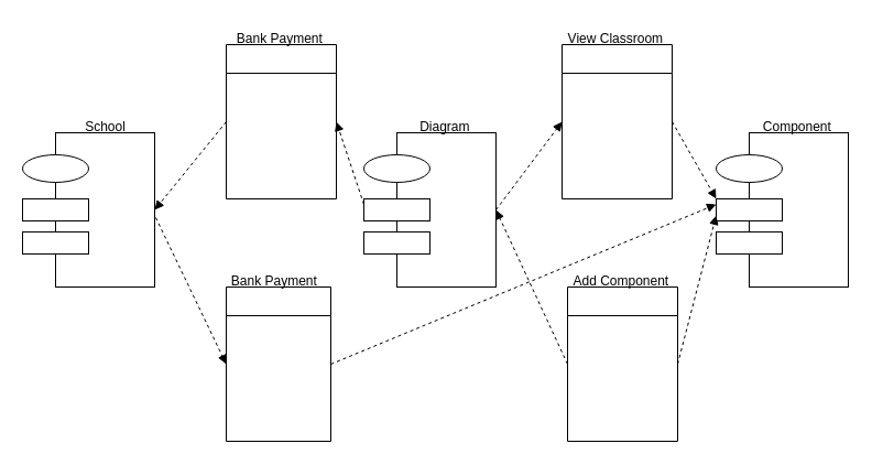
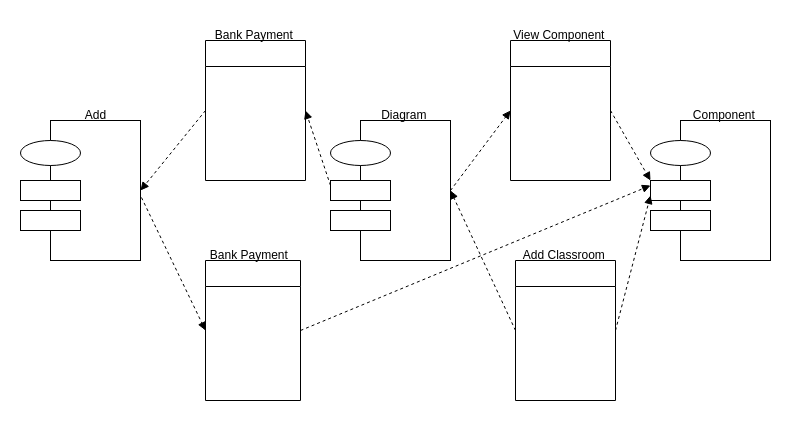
  <mxCell id="0" />
  <mxCell id="1" parent="0" />
  <mxCell id="2" value="" style="fontStyle=0;html=1;whiteSpace=wrap;" vertex="1" parent="1"><mxGeometry x="360" y="120" width="90" height="140" as="geometry" /></mxCell>
  <mxCell id="3" value="" style="fontStyle=1;whiteSpace=wrap;html=1;" vertex="1" parent="1"><mxGeometry x="330" y="180" width="60" height="20" as="geometry" /></mxCell>
  <mxCell id="4" value="" style="fontStyle=1;whiteSpace=wrap;html=1;" vertex="1" parent="1"><mxGeometry x="330" y="210" width="60" height="20" as="geometry" /></mxCell>
  <mxCell id="5" value="" style="ellipse;html=1;whiteSpace=wrap;" vertex="1" parent="1"><mxGeometry x="330" y="140" width="60" height="25" as="geometry" /></mxCell>
  <mxCell id="6" value="" style="fontStyle=0;html=1;whiteSpace=wrap;" vertex="1" parent="1"><mxGeometry x="680" y="120" width="90" height="140" as="geometry" /></mxCell>
  <mxCell id="7" value="" style="fontStyle=1;whiteSpace=wrap;html=1;" vertex="1" parent="1"><mxGeometry x="650" y="180" width="60" height="20" as="geometry" /></mxCell>
  <mxCell id="8" value="" style="fontStyle=1;whiteSpace=wrap;html=1;" vertex="1" parent="1"><mxGeometry x="650" y="210" width="60" height="20" as="geometry" /></mxCell>
  <mxCell id="9" value="" style="ellipse;html=1;whiteSpace=wrap;" vertex="1" parent="1"><mxGeometry x="650" y="140" width="60" height="25" as="geometry" /></mxCell>
  <mxCell id="10" value="Diagram&amp;nbsp;" style="text;html=1;align=center;verticalAlign=middle;resizable=0;points=[];autosize=1;strokeColor=none;fillColor=none;" vertex="1" parent="1"><mxGeometry x="370" y="100" width="70" height="30" as="geometry" /></mxCell>
  <mxCell id="11" value="Component&amp;nbsp;" style="text;html=1;align=center;verticalAlign=middle;resizable=0;points=[];autosize=1;strokeColor=none;fillColor=none;" vertex="1" parent="1"><mxGeometry x="685" y="100" width="80" height="30" as="geometry" /></mxCell>
  <mxCell id="12" value="" style="swimlane;fontStyle=0;childLayout=stackLayout;horizontal=1;startSize=26;fillColor=none;horizontalStack=0;resizeParent=1;resizeParentMax=0;resizeLast=0;collapsible=1;marginBottom=0;whiteSpace=wrap;html=1;" vertex="1" parent="1"><mxGeometry x="510" y="40" width="100" height="140" as="geometry"><mxRectangle x="240" y="240" width="80" height="30" as="alternateBounds" /></mxGeometry></mxCell>
- <mxCell id="13" value="View Classroom&amp;nbsp;" style="text;html=1;align=center;verticalAlign=middle;resizable=0;points=[];autosize=1;strokeColor=none;fillColor=none;" vertex="1" parent="1"><mxGeometry x="505" y="20" width="110" height="30" as="geometry" /></mxCell>
+ <mxCell id="13" value="View Component&amp;nbsp;" style="text;html=1;align=center;verticalAlign=middle;resizable=0;points=[];autosize=1;strokeColor=none;fillColor=none;" vertex="1" parent="1"><mxGeometry x="505" y="20" width="110" height="30" as="geometry" /></mxCell>
  <mxCell id="14" value="" style="swimlane;fontStyle=0;childLayout=stackLayout;horizontal=1;startSize=26;fillColor=none;horizontalStack=0;resizeParent=1;resizeParentMax=0;resizeLast=0;collapsible=1;marginBottom=0;whiteSpace=wrap;html=1;" vertex="1" parent="1"><mxGeometry x="515" y="260" width="100" height="140" as="geometry"><mxRectangle x="240" y="240" width="80" height="30" as="alternateBounds" /></mxGeometry></mxCell>
- <mxCell id="15" value="Add Component&amp;nbsp;" style="text;html=1;align=center;verticalAlign=middle;resizable=0;points=[];autosize=1;strokeColor=none;fillColor=none;" vertex="1" parent="1"><mxGeometry x="510" y="240" width="110" height="30" as="geometry" /></mxCell>
+ <mxCell id="15" value="Add Classroom&amp;nbsp;" style="text;html=1;align=center;verticalAlign=middle;resizable=0;points=[];autosize=1;strokeColor=none;fillColor=none;" vertex="1" parent="1"><mxGeometry x="510" y="240" width="110" height="30" as="geometry" /></mxCell>
  <mxCell id="16" value="" style="html=1;verticalAlign=bottom;labelBackgroundColor=none;endArrow=block;endFill=1;dashed=1;rounded=0;exitX=1;exitY=0.5;exitDx=0;exitDy=0;entryX=0;entryY=0.5;entryDx=0;entryDy=0;" edge="1" parent="1" source="2" target="12"><mxGeometry width="160" relative="1" as="geometry"><mxPoint x="210" y="250" as="sourcePoint" /><mxPoint x="510" y="120" as="targetPoint" /></mxGeometry></mxCell>
  <mxCell id="17" value="" style="html=1;verticalAlign=bottom;labelBackgroundColor=none;endArrow=block;endFill=1;dashed=1;rounded=0;entryX=1;entryY=0.5;entryDx=0;entryDy=0;exitX=0;exitY=0.5;exitDx=0;exitDy=0;" edge="1" parent="1" source="14" target="2"><mxGeometry width="160" relative="1" as="geometry"><mxPoint x="510" y="340" as="sourcePoint" /><mxPoint x="520" y="120" as="targetPoint" /></mxGeometry></mxCell>
  <mxCell id="18" value="" style="html=1;verticalAlign=bottom;labelBackgroundColor=none;endArrow=block;endFill=1;dashed=1;rounded=0;entryX=0;entryY=0.75;entryDx=0;entryDy=0;exitX=1;exitY=0.5;exitDx=0;exitDy=0;" edge="1" parent="1" source="14" target="7"><mxGeometry width="160" relative="1" as="geometry"><mxPoint x="630" y="200" as="sourcePoint" /><mxPoint x="530" y="130" as="targetPoint" /></mxGeometry></mxCell>
  <mxCell id="19" value="" style="html=1;verticalAlign=bottom;labelBackgroundColor=none;endArrow=block;endFill=1;dashed=1;rounded=0;exitX=1;exitY=0.5;exitDx=0;exitDy=0;entryX=0;entryY=0;entryDx=0;entryDy=0;" edge="1" parent="1" source="12" target="7"><mxGeometry width="160" relative="1" as="geometry"><mxPoint x="480" y="220" as="sourcePoint" /><mxPoint x="540" y="140" as="targetPoint" /></mxGeometry></mxCell>
  <mxCell id="20" value="" style="fontStyle=0;html=1;whiteSpace=wrap;" vertex="1" parent="1"><mxGeometry x="50" y="120" width="90" height="140" as="geometry" /></mxCell>
  <mxCell id="21" value="" style="fontStyle=1;whiteSpace=wrap;html=1;" vertex="1" parent="1"><mxGeometry x="20" y="180" width="60" height="20" as="geometry" /></mxCell>
  <mxCell id="22" value="" style="fontStyle=1;whiteSpace=wrap;html=1;" vertex="1" parent="1"><mxGeometry x="20" y="210" width="60" height="20" as="geometry" /></mxCell>
  <mxCell id="23" value="" style="ellipse;html=1;whiteSpace=wrap;" vertex="1" parent="1"><mxGeometry x="20" y="140" width="60" height="25" as="geometry" /></mxCell>
- <mxCell id="24" value="School" style="text;html=1;align=center;verticalAlign=middle;resizable=0;points=[];autosize=1;strokeColor=none;fillColor=none;" vertex="1" parent="1"><mxGeometry x="65" y="100" width="60" height="30" as="geometry" /></mxCell>
+ <mxCell id="24" value="Add" style="text;html=1;align=center;verticalAlign=middle;resizable=0;points=[];autosize=1;strokeColor=none;fillColor=none;" vertex="1" parent="1"><mxGeometry x="65" y="100" width="60" height="30" as="geometry" /></mxCell>
  <mxCell id="25" value="" style="swimlane;fontStyle=0;childLayout=stackLayout;horizontal=1;startSize=26;fillColor=none;horizontalStack=0;resizeParent=1;resizeParentMax=0;resizeLast=0;collapsible=1;marginBottom=0;whiteSpace=wrap;html=1;" vertex="1" parent="1"><mxGeometry x="205" y="40" width="100" height="140" as="geometry"><mxRectangle x="240" y="240" width="80" height="30" as="alternateBounds" /></mxGeometry></mxCell>
  <mxCell id="26" value="Bank Payment&amp;nbsp;" style="text;html=1;align=center;verticalAlign=middle;resizable=0;points=[];autosize=1;strokeColor=none;fillColor=none;" vertex="1" parent="1"><mxGeometry x="205" y="20" width="100" height="30" as="geometry" /></mxCell>
  <mxCell id="27" value="" style="html=1;verticalAlign=bottom;labelBackgroundColor=none;endArrow=block;endFill=1;dashed=1;rounded=0;entryX=1;entryY=0.5;entryDx=0;entryDy=0;exitX=0;exitY=0.5;exitDx=0;exitDy=0;" edge="1" parent="1" source="25" target="20"><mxGeometry width="160" relative="1" as="geometry"><mxPoint x="525" y="340" as="sourcePoint" /><mxPoint x="460" y="200" as="targetPoint" /></mxGeometry></mxCell>
  <mxCell id="28" value="" style="html=1;verticalAlign=bottom;labelBackgroundColor=none;endArrow=block;endFill=1;dashed=1;rounded=0;entryX=1;entryY=0.5;entryDx=0;entryDy=0;exitX=0;exitY=0.25;exitDx=0;exitDy=0;" edge="1" parent="1" source="3" target="25"><mxGeometry width="160" relative="1" as="geometry"><mxPoint x="535" y="350" as="sourcePoint" /><mxPoint x="470" y="210" as="targetPoint" /></mxGeometry></mxCell>
  <mxCell id="29" value="" style="html=1;verticalAlign=bottom;labelBackgroundColor=none;endArrow=block;endFill=1;dashed=1;rounded=0;entryX=0;entryY=0.5;entryDx=0;entryDy=0;exitX=1.011;exitY=0.55;exitDx=0;exitDy=0;exitPerimeter=0;" edge="1" parent="1" source="20" target="30"><mxGeometry width="160" relative="1" as="geometry"><mxPoint x="545" y="360" as="sourcePoint" /><mxPoint x="480" y="220" as="targetPoint" /></mxGeometry></mxCell>
  <mxCell id="30" value="" style="swimlane;fontStyle=0;childLayout=stackLayout;horizontal=1;startSize=26;fillColor=none;horizontalStack=0;resizeParent=1;resizeParentMax=0;resizeLast=0;collapsible=1;marginBottom=0;whiteSpace=wrap;html=1;" vertex="1" parent="1"><mxGeometry x="205" y="260" width="95" height="140" as="geometry"><mxRectangle x="240" y="240" width="80" height="30" as="alternateBounds" /></mxGeometry></mxCell>
  <mxCell id="31" value="Bank Payment&amp;nbsp;" style="text;html=1;align=center;verticalAlign=middle;resizable=0;points=[];autosize=1;strokeColor=none;fillColor=none;" vertex="1" parent="1"><mxGeometry x="200" y="240" width="100" height="30" as="geometry" /></mxCell>
  <mxCell id="32" value="" style="html=1;verticalAlign=bottom;labelBackgroundColor=none;endArrow=block;endFill=1;dashed=1;rounded=0;entryX=0;entryY=0.25;entryDx=0;entryDy=0;exitX=1;exitY=0.5;exitDx=0;exitDy=0;" edge="1" parent="1" source="30" target="7"><mxGeometry width="160" relative="1" as="geometry"><mxPoint x="151" y="207" as="sourcePoint" /><mxPoint x="215" y="340" as="targetPoint" /></mxGeometry></mxCell>
